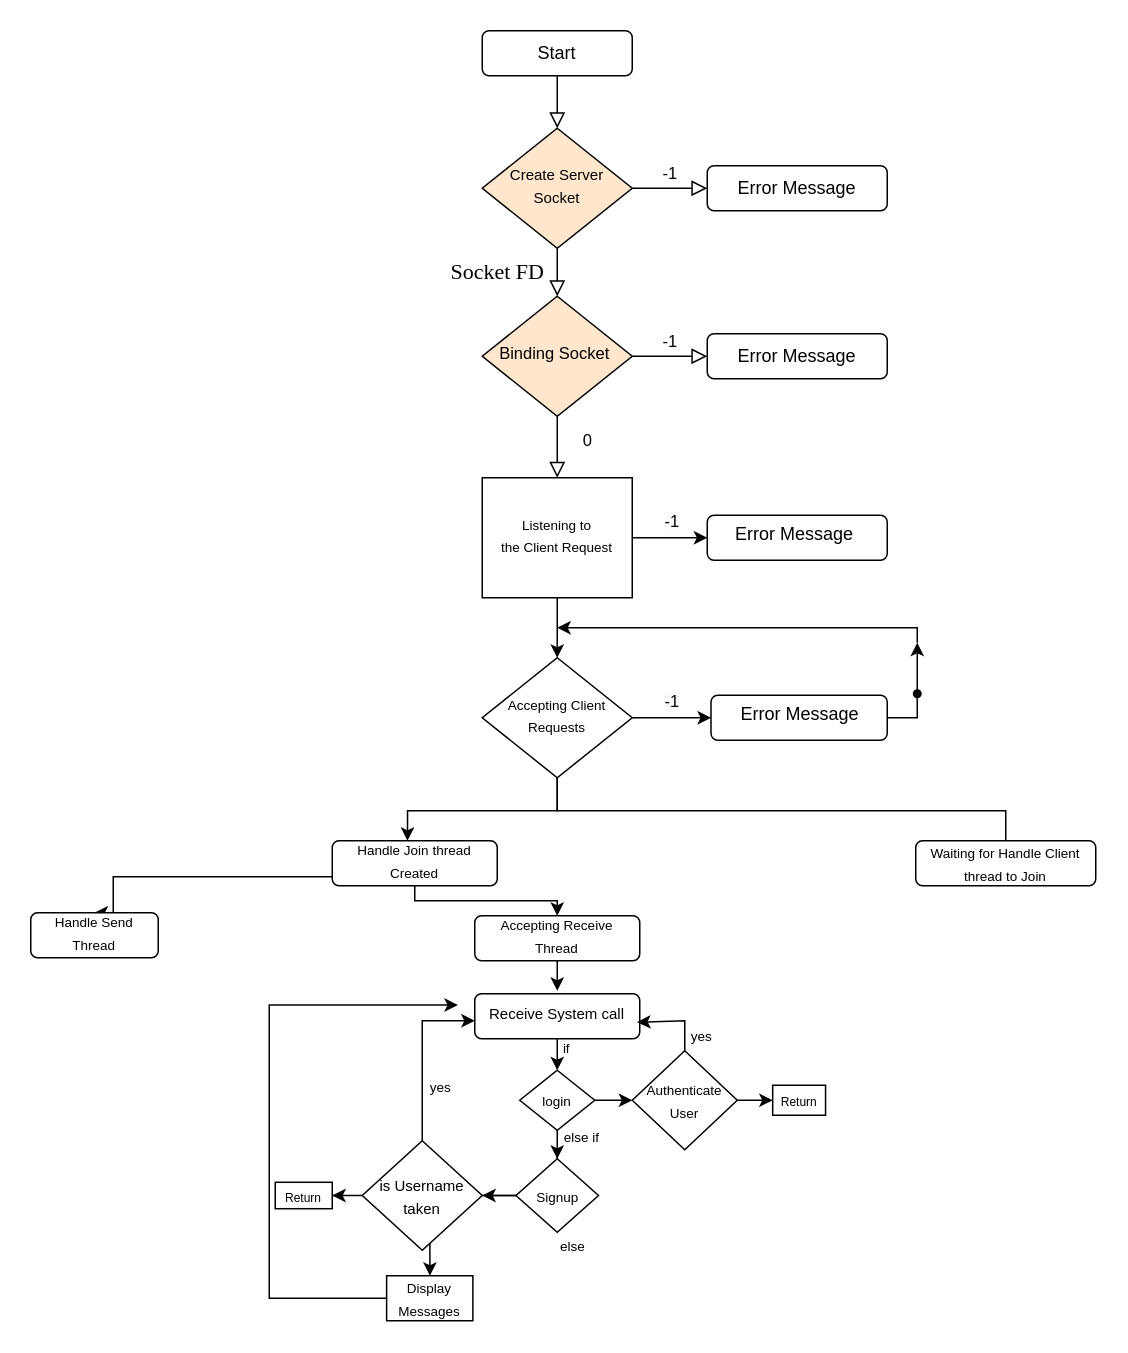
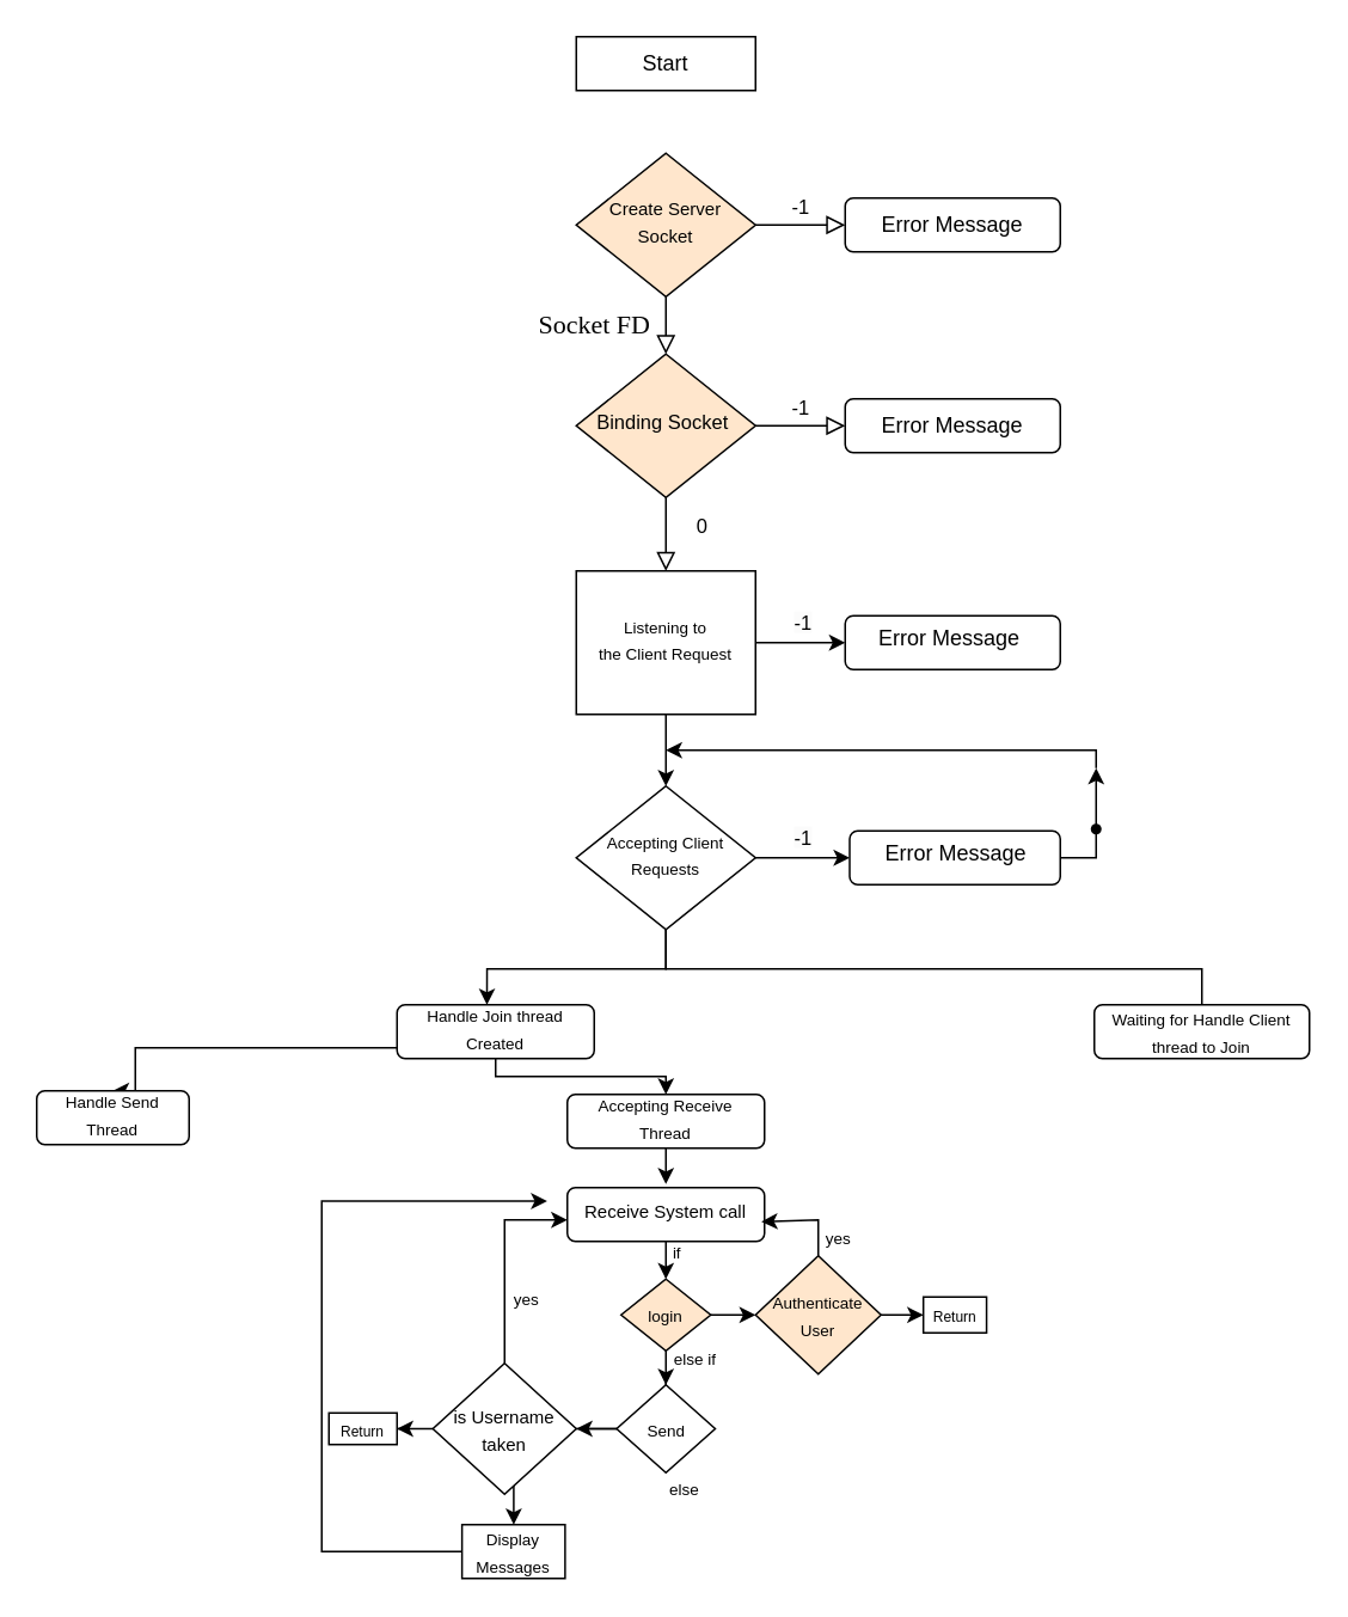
  <mxCell id="0" />
  <mxCell id="1" parent="0" />
- <mxCell id="2" value="" style="rounded=0;html=1;jettySize=auto;orthogonalLoop=1;fontSize=11;endArrow=block;endFill=0;endSize=8;strokeWidth=1;shadow=0;labelBackgroundColor=none;edgeStyle=orthogonalEdgeStyle;" parent="1" source="3" target="6" edge="1"><mxGeometry relative="1" as="geometry" /></mxCell>
- <mxCell id="3" value="Start" style="rounded=1;whiteSpace=wrap;html=1;fontSize=12;glass=0;strokeWidth=1;shadow=0;" parent="1" vertex="1"><mxGeometry x="321" y="20" width="100" height="30" as="geometry" /></mxCell>
+ <mxCell id="3" value="Start" style="whiteSpace=wrap;html=1;fontSize=12;glass=0;strokeWidth=1;shadow=0;rounded=0;" parent="1" vertex="1"><mxGeometry x="321" y="20" width="100" height="30" as="geometry" /></mxCell>
  <mxCell id="4" value="&lt;p style=&quot;margin:0in;font-family:Calibri;font-size:11.0pt&quot;&gt;Socket FD&lt;/p&gt;" style="rounded=0;html=1;jettySize=auto;orthogonalLoop=1;fontSize=11;endArrow=block;endFill=0;endSize=8;strokeWidth=1;shadow=0;labelBackgroundColor=none;edgeStyle=orthogonalEdgeStyle;" parent="1" source="6" target="10" edge="1"><mxGeometry y="40" relative="1" as="geometry"><mxPoint as="offset" /></mxGeometry></mxCell>
  <mxCell id="5" value="-1" style="edgeStyle=orthogonalEdgeStyle;rounded=0;html=1;jettySize=auto;orthogonalLoop=1;fontSize=11;endArrow=block;endFill=0;endSize=8;strokeWidth=1;shadow=0;labelBackgroundColor=none;" parent="1" source="6" target="7" edge="1"><mxGeometry y="10" relative="1" as="geometry"><mxPoint as="offset" /></mxGeometry></mxCell>
  <mxCell id="6" value="&lt;font style=&quot;font-size: 10px;&quot;&gt;Create Server Socket&lt;/font&gt;" style="rhombus;whiteSpace=wrap;html=1;shadow=0;fontFamily=Helvetica;fontSize=12;align=center;strokeWidth=1;spacing=6;spacingTop=-4;fillColor=#ffe6cc;" parent="1" vertex="1"><mxGeometry x="321" y="85" width="100" height="80" as="geometry" /></mxCell>
  <mxCell id="7" value="Error Message" style="rounded=1;whiteSpace=wrap;html=1;fontSize=12;glass=0;strokeWidth=1;shadow=0;" parent="1" vertex="1"><mxGeometry x="471" y="110" width="120" height="30" as="geometry" /></mxCell>
  <mxCell id="8" value="0" style="rounded=0;html=1;jettySize=auto;orthogonalLoop=1;fontSize=11;endArrow=block;endFill=0;endSize=8;strokeWidth=1;shadow=0;labelBackgroundColor=none;edgeStyle=orthogonalEdgeStyle;entryX=0.5;entryY=0;entryDx=0;entryDy=0;" parent="1" source="10" target="14" edge="1"><mxGeometry x="-0.24" y="20" relative="1" as="geometry"><mxPoint as="offset" /><mxPoint x="371" y="337" as="targetPoint" /></mxGeometry></mxCell>
  <mxCell id="9" value="-1" style="edgeStyle=orthogonalEdgeStyle;rounded=0;html=1;jettySize=auto;orthogonalLoop=1;fontSize=11;endArrow=block;endFill=0;endSize=8;strokeWidth=1;shadow=0;labelBackgroundColor=none;" parent="1" source="10" target="11" edge="1"><mxGeometry x="-0.007" y="10" relative="1" as="geometry"><mxPoint as="offset" /></mxGeometry></mxCell>
  <mxCell id="10" value="&lt;font style=&quot;font-size: 11px;&quot;&gt;Binding Socket&amp;nbsp;&lt;/font&gt;" style="rhombus;whiteSpace=wrap;html=1;shadow=0;fontFamily=Helvetica;fontSize=12;align=center;strokeWidth=1;spacing=6;spacingTop=-4;fillColor=#ffe6cc;" parent="1" vertex="1"><mxGeometry x="321" y="197" width="100" height="80" as="geometry" /></mxCell>
  <mxCell id="11" value="Error Message" style="rounded=1;whiteSpace=wrap;html=1;fontSize=12;glass=0;strokeWidth=1;shadow=0;" parent="1" vertex="1"><mxGeometry x="471" y="222" width="120" height="30" as="geometry" /></mxCell>
  <mxCell id="12" value="" style="edgeStyle=orthogonalEdgeStyle;rounded=0;orthogonalLoop=1;jettySize=auto;html=1;exitX=1;exitY=0.5;exitDx=0;exitDy=0;" edge="1" parent="1" source="14" target="15"><mxGeometry relative="1" as="geometry"><mxPoint x="431" y="358" as="sourcePoint" /></mxGeometry></mxCell>
  <mxCell id="13" value="" style="edgeStyle=orthogonalEdgeStyle;rounded=0;orthogonalLoop=1;jettySize=auto;html=1;exitX=0.5;exitY=1;exitDx=0;exitDy=0;" edge="1" parent="1" source="14" target="19"><mxGeometry relative="1" as="geometry"><mxPoint x="351" y="418" as="sourcePoint" /></mxGeometry></mxCell>
  <mxCell id="14" value="&lt;font style=&quot;font-size: 9px;&quot;&gt;Listening to &lt;br&gt;the Client Request&lt;/font&gt;" style="whiteSpace=wrap;html=1;shadow=0;fontFamily=Helvetica;fontSize=12;align=center;strokeWidth=1;spacing=6;spacingTop=-4;rounded=0;" vertex="1" parent="1"><mxGeometry x="321" y="318" width="100" height="80" as="geometry" /></mxCell>
  <mxCell id="15" value="Error Message&amp;nbsp;" style="rounded=1;whiteSpace=wrap;html=1;shadow=0;strokeWidth=1;spacing=6;spacingTop=-4;" vertex="1" parent="1"><mxGeometry x="471" y="343" width="120" height="30" as="geometry" /></mxCell>
  <mxCell id="16" value="" style="edgeStyle=orthogonalEdgeStyle;rounded=0;orthogonalLoop=1;jettySize=auto;html=1;" edge="1" parent="1" source="19" target="22"><mxGeometry relative="1" as="geometry" /></mxCell>
  <mxCell id="17" value="" style="edgeStyle=orthogonalEdgeStyle;rounded=0;orthogonalLoop=1;jettySize=auto;html=1;entryX=0.456;entryY=0.001;entryDx=0;entryDy=0;entryPerimeter=0;" edge="1" parent="1" target="28"><mxGeometry relative="1" as="geometry"><mxPoint x="371" y="493" as="sourcePoint" /><mxPoint x="271" y="560" as="targetPoint" /><Array as="points"><mxPoint x="371" y="540" /><mxPoint x="271" y="540" /></Array></mxGeometry></mxCell>
  <mxCell id="18" style="edgeStyle=orthogonalEdgeStyle;rounded=0;orthogonalLoop=1;jettySize=auto;html=1;exitX=0.5;exitY=1;exitDx=0;exitDy=0;entryX=0.5;entryY=0;entryDx=0;entryDy=0;endArrow=none;" edge="1" parent="1" source="19" target="29"><mxGeometry relative="1" as="geometry"><mxPoint x="581" y="702" as="targetPoint" /><mxPoint x="371" y="570" as="sourcePoint" /><Array as="points"><mxPoint x="371" y="540" /><mxPoint x="670" y="540" /></Array></mxGeometry></mxCell>
  <mxCell id="19" value="&lt;font style=&quot;font-size: 9px;&quot;&gt;Accepting Client Requests&lt;/font&gt;" style="rhombus;whiteSpace=wrap;html=1;shadow=0;fontFamily=Helvetica;fontSize=12;align=center;strokeWidth=1;spacing=6;spacingTop=-4;" vertex="1" parent="1"><mxGeometry x="321" y="438" width="100" height="80" as="geometry" /></mxCell>
  <mxCell id="20" value="&lt;span style=&quot;color: rgb(0, 0, 0); font-family: Helvetica; font-size: 11px; font-style: normal; font-variant-ligatures: normal; font-variant-caps: normal; font-weight: 400; letter-spacing: normal; orphans: 2; text-align: center; text-indent: 0px; text-transform: none; widows: 2; word-spacing: 0px; -webkit-text-stroke-width: 0px; background-color: rgb(251, 251, 251); text-decoration-thickness: initial; text-decoration-style: initial; text-decoration-color: initial; float: none; display: inline !important;&quot;&gt;-1&lt;/span&gt;" style="text;whiteSpace=wrap;html=1;" vertex="1" parent="1"><mxGeometry x="441" y="333" width="40" height="40" as="geometry" /></mxCell>
  <mxCell id="21" value="" style="edgeStyle=orthogonalEdgeStyle;rounded=0;orthogonalLoop=1;jettySize=auto;html=1;" edge="1" parent="1" source="22"><mxGeometry relative="1" as="geometry"><mxPoint x="611" y="428" as="targetPoint" /><Array as="points"><mxPoint x="611" y="478" /><mxPoint x="611" y="428" /></Array></mxGeometry></mxCell>
  <mxCell id="22" value="Error Message" style="rounded=1;whiteSpace=wrap;html=1;shadow=0;strokeWidth=1;spacing=6;spacingTop=-4;" vertex="1" parent="1"><mxGeometry x="473.5" y="463" width="117.5" height="30" as="geometry" /></mxCell>
  <mxCell id="23" value="&lt;span style=&quot;color: rgb(0, 0, 0); font-family: Helvetica; font-size: 11px; font-style: normal; font-variant-ligatures: normal; font-variant-caps: normal; font-weight: 400; letter-spacing: normal; orphans: 2; text-align: center; text-indent: 0px; text-transform: none; widows: 2; word-spacing: 0px; -webkit-text-stroke-width: 0px; background-color: rgb(251, 251, 251); text-decoration-thickness: initial; text-decoration-style: initial; text-decoration-color: initial; float: none; display: inline !important;&quot;&gt;-1&lt;/span&gt;" style="text;whiteSpace=wrap;html=1;" vertex="1" parent="1"><mxGeometry x="441" y="453" width="40" height="40" as="geometry" /></mxCell>
  <mxCell id="24" value="" style="edgeStyle=orthogonalEdgeStyle;rounded=0;orthogonalLoop=1;jettySize=auto;html=1;" edge="1" parent="1"><mxGeometry relative="1" as="geometry"><mxPoint x="611" y="428" as="sourcePoint" /><mxPoint x="371" y="418" as="targetPoint" /><Array as="points"><mxPoint x="611" y="418" /></Array></mxGeometry></mxCell>
  <mxCell id="25" value="" style="shape=waypoint;sketch=0;size=6;pointerEvents=1;points=[];fillColor=default;resizable=0;rotatable=0;perimeter=centerPerimeter;snapToPoint=1;rounded=1;shadow=0;strokeWidth=1;spacing=6;spacingTop=-4;" vertex="1" parent="1"><mxGeometry x="601" y="452" width="20" height="20" as="geometry" /></mxCell>
  <mxCell id="26" value="" style="edgeStyle=orthogonalEdgeStyle;rounded=0;orthogonalLoop=1;jettySize=auto;html=1;entryX=0.5;entryY=0;entryDx=0;entryDy=0;" edge="1" parent="1" target="30"><mxGeometry relative="1" as="geometry"><mxPoint x="273" y="574" as="sourcePoint" /><mxPoint x="54.5" y="629" as="targetPoint" /><Array as="points"><mxPoint x="273" y="584" /><mxPoint x="75" y="584" /></Array></mxGeometry></mxCell>
  <mxCell id="27" value="" style="edgeStyle=orthogonalEdgeStyle;rounded=0;orthogonalLoop=1;jettySize=auto;html=1;exitX=0.5;exitY=1;exitDx=0;exitDy=0;entryX=0.5;entryY=0;entryDx=0;entryDy=0;" edge="1" parent="1" source="28" target="41"><mxGeometry relative="1" as="geometry"><mxPoint x="261" y="650" as="sourcePoint" /><mxPoint x="371" y="600" as="targetPoint" /><Array as="points"><mxPoint x="276" y="600" /><mxPoint x="371" y="600" /></Array></mxGeometry></mxCell>
  <mxCell id="28" value="&lt;font style=&quot;font-size: 9px;&quot;&gt;Handle Join thread Created&lt;/font&gt;" style="rounded=1;whiteSpace=wrap;html=1;shadow=0;strokeWidth=1;spacing=6;spacingTop=-4;" vertex="1" parent="1"><mxGeometry x="221" y="560" width="110" height="30" as="geometry" /></mxCell>
  <mxCell id="29" value="&lt;font style=&quot;font-size: 9px;&quot;&gt;Waiting for Handle Client thread to Join&lt;/font&gt;" style="rounded=1;whiteSpace=wrap;html=1;" vertex="1" parent="1"><mxGeometry x="610" y="560" width="120" height="30" as="geometry" /></mxCell>
  <mxCell id="30" value="&lt;font style=&quot;font-size: 9px;&quot;&gt;Handle Send Thread&lt;/font&gt;" style="rounded=1;whiteSpace=wrap;html=1;shadow=0;strokeWidth=1;spacing=6;spacingTop=-4;" vertex="1" parent="1"><mxGeometry x="20" y="608" width="85" height="30" as="geometry" /></mxCell>
  <mxCell id="31" value="" style="edgeStyle=orthogonalEdgeStyle;rounded=0;orthogonalLoop=1;jettySize=auto;html=1;" edge="1" parent="1" source="32" target="35"><mxGeometry relative="1" as="geometry" /></mxCell>
  <mxCell id="32" value="&lt;font size=&quot;1&quot;&gt;Receive System call&lt;/font&gt;" style="rounded=1;whiteSpace=wrap;html=1;shadow=0;strokeWidth=1;spacing=6;spacingTop=-4;" vertex="1" parent="1"><mxGeometry x="316" y="662" width="110" height="30" as="geometry" /></mxCell>
  <mxCell id="33" value="" style="edgeStyle=orthogonalEdgeStyle;rounded=0;orthogonalLoop=1;jettySize=auto;html=1;" edge="1" parent="1" source="35" target="39"><mxGeometry relative="1" as="geometry" /></mxCell>
  <mxCell id="34" value="" style="edgeStyle=orthogonalEdgeStyle;rounded=0;orthogonalLoop=1;jettySize=auto;html=1;" edge="1" parent="1" source="35" target="48"><mxGeometry relative="1" as="geometry" /></mxCell>
- <mxCell id="35" value="&lt;font style=&quot;font-size: 9px;&quot;&gt;login&lt;/font&gt;" style="rhombus;whiteSpace=wrap;html=1;" vertex="1" parent="1"><mxGeometry x="346" y="713" width="50" height="40" as="geometry" /></mxCell>
+ <mxCell id="35" value="&lt;font style=&quot;font-size: 9px;&quot;&gt;login&lt;/font&gt;" style="rhombus;whiteSpace=wrap;html=1;fillColor=#ffe6cc;" vertex="1" parent="1"><mxGeometry x="346" y="713" width="50" height="40" as="geometry" /></mxCell>
  <mxCell id="36" value="&lt;font style=&quot;font-size: 9px;&quot;&gt;if&lt;/font&gt;" style="text;html=1;align=center;verticalAlign=middle;resizable=0;points=[];autosize=1;strokeColor=none;fillColor=none;" vertex="1" parent="1"><mxGeometry x="362" y="683" width="30" height="30" as="geometry" /></mxCell>
  <mxCell id="37" value="" style="edgeStyle=orthogonalEdgeStyle;rounded=0;orthogonalLoop=1;jettySize=auto;html=1;" edge="1" parent="1" source="39" target="44"><mxGeometry relative="1" as="geometry" /></mxCell>
  <mxCell id="38" value="" style="edgeStyle=orthogonalEdgeStyle;rounded=0;orthogonalLoop=1;jettySize=auto;html=1;" edge="1" parent="1" source="39" target="52"><mxGeometry relative="1" as="geometry" /></mxCell>
- <mxCell id="39" value="&lt;font style=&quot;font-size: 9px;&quot;&gt;Signup&lt;/font&gt;" style="rhombus;whiteSpace=wrap;html=1;" vertex="1" parent="1"><mxGeometry x="343.5" y="772" width="55" height="49" as="geometry" /></mxCell>
+ <mxCell id="39" value="&lt;font style=&quot;font-size: 9px;&quot;&gt;Send&lt;/font&gt;" style="rhombus;whiteSpace=wrap;html=1;" vertex="1" parent="1"><mxGeometry x="343.5" y="772" width="55" height="49" as="geometry" /></mxCell>
  <mxCell id="40" value="" style="edgeStyle=orthogonalEdgeStyle;rounded=0;orthogonalLoop=1;jettySize=auto;html=1;" edge="1" parent="1" source="41"><mxGeometry relative="1" as="geometry"><mxPoint x="371" y="660" as="targetPoint" /><Array as="points"><mxPoint x="371" y="660" /></Array></mxGeometry></mxCell>
  <mxCell id="41" value="&lt;font style=&quot;font-size: 9px;&quot;&gt;Accepting Receive Thread&lt;/font&gt;" style="rounded=1;whiteSpace=wrap;html=1;shadow=0;strokeWidth=1;spacing=6;spacingTop=-4;" vertex="1" parent="1"><mxGeometry x="316" y="610" width="110" height="30" as="geometry" /></mxCell>
  <mxCell id="42" value="&lt;font style=&quot;font-size: 9px;&quot;&gt;else if&lt;/font&gt;" style="text;html=1;align=center;verticalAlign=middle;resizable=0;points=[];autosize=1;strokeColor=none;fillColor=none;" vertex="1" parent="1"><mxGeometry x="362" y="742" width="50" height="30" as="geometry" /></mxCell>
  <mxCell id="43" value="" style="edgeStyle=orthogonalEdgeStyle;rounded=0;orthogonalLoop=1;jettySize=auto;html=1;entryX=0;entryY=0.25;entryDx=0;entryDy=0;exitX=0;exitY=0.5;exitDx=0;exitDy=0;" edge="1" parent="1" source="44"><mxGeometry relative="1" as="geometry"><mxPoint x="331" y="865.022" as="sourcePoint" /><mxPoint x="304.75" y="669.5" as="targetPoint" /><Array as="points"><mxPoint x="179" y="865" /><mxPoint x="179" y="670" /></Array></mxGeometry></mxCell>
  <mxCell id="44" value="&lt;font style=&quot;font-size: 9px;&quot;&gt;Display Messages&lt;/font&gt;" style="rounded=0;whiteSpace=wrap;html=1;" vertex="1" parent="1"><mxGeometry x="257.25" y="850" width="57.5" height="30" as="geometry" /></mxCell>
  <mxCell id="45" value="&lt;font style=&quot;font-size: 9px;&quot;&gt;else&lt;/font&gt;" style="text;html=1;align=center;verticalAlign=middle;resizable=0;points=[];autosize=1;strokeColor=none;fillColor=none;" vertex="1" parent="1"><mxGeometry x="361" y="815" width="40" height="30" as="geometry" /></mxCell>
  <mxCell id="46" value="" style="edgeStyle=orthogonalEdgeStyle;rounded=0;orthogonalLoop=1;jettySize=auto;html=1;entryX=0.984;entryY=0.633;entryDx=0;entryDy=0;entryPerimeter=0;" edge="1" parent="1" source="48" target="32"><mxGeometry relative="1" as="geometry"><mxPoint x="431" y="680" as="targetPoint" /><Array as="points"><mxPoint x="456" y="680" /><mxPoint x="424" y="680" /></Array></mxGeometry></mxCell>
  <mxCell id="47" value="" style="edgeStyle=orthogonalEdgeStyle;rounded=0;orthogonalLoop=1;jettySize=auto;html=1;" edge="1" parent="1" source="48" target="49"><mxGeometry relative="1" as="geometry" /></mxCell>
- <mxCell id="48" value="&lt;p style=&quot;line-height: 100%;&quot;&gt;&lt;/p&gt;&lt;div style=&quot;&quot;&gt;&lt;span style=&quot;background-color: initial;&quot;&gt;&lt;font style=&quot;font-size: 9px;&quot;&gt;Authenticate User&lt;/font&gt;&lt;/span&gt;&lt;/div&gt;&lt;p&gt;&lt;/p&gt;" style="rhombus;whiteSpace=wrap;html=1;align=center;" vertex="1" parent="1"><mxGeometry x="421" y="700" width="70" height="66" as="geometry" /></mxCell>
+ <mxCell id="48" value="&lt;p style=&quot;line-height: 100%;&quot;&gt;&lt;/p&gt;&lt;div style=&quot;&quot;&gt;&lt;span style=&quot;background-color: initial;&quot;&gt;&lt;font style=&quot;font-size: 9px;&quot;&gt;Authenticate User&lt;/font&gt;&lt;/span&gt;&lt;/div&gt;&lt;p&gt;&lt;/p&gt;" style="rhombus;whiteSpace=wrap;html=1;align=center;fillColor=#ffe6cc;" vertex="1" parent="1"><mxGeometry x="421" y="700" width="70" height="66" as="geometry" /></mxCell>
  <mxCell id="49" value="&lt;font style=&quot;font-size: 8px;&quot;&gt;Return&lt;/font&gt;" style="whiteSpace=wrap;html=1;" vertex="1" parent="1"><mxGeometry x="514.63" y="723" width="35.25" height="20" as="geometry" /></mxCell>
  <mxCell id="50" value="" style="edgeStyle=orthogonalEdgeStyle;rounded=0;orthogonalLoop=1;jettySize=auto;html=1;" edge="1" parent="1" source="52" target="32"><mxGeometry relative="1" as="geometry"><Array as="points"><mxPoint x="281" y="680" /></Array></mxGeometry></mxCell>
  <mxCell id="51" value="" style="edgeStyle=orthogonalEdgeStyle;rounded=0;orthogonalLoop=1;jettySize=auto;html=1;" edge="1" parent="1" source="52" target="55"><mxGeometry relative="1" as="geometry" /></mxCell>
  <mxCell id="52" value="&lt;font size=&quot;1&quot;&gt;is Username taken&lt;/font&gt;" style="rhombus;whiteSpace=wrap;html=1;" vertex="1" parent="1"><mxGeometry x="241" y="760" width="80" height="73" as="geometry" /></mxCell>
  <mxCell id="53" value="&lt;font style=&quot;font-size: 9px;&quot;&gt;yes&lt;/font&gt;" style="text;html=1;align=center;verticalAlign=middle;resizable=0;points=[];autosize=1;strokeColor=none;fillColor=none;" vertex="1" parent="1"><mxGeometry x="447" y="675" width="40" height="30" as="geometry" /></mxCell>
  <mxCell id="54" value="&lt;font style=&quot;font-size: 9px;&quot;&gt;yes&lt;/font&gt;" style="text;html=1;align=center;verticalAlign=middle;resizable=0;points=[];autosize=1;strokeColor=none;fillColor=none;" vertex="1" parent="1"><mxGeometry x="273" y="709" width="40" height="30" as="geometry" /></mxCell>
  <mxCell id="55" value="&lt;font style=&quot;font-size: 8px;&quot;&gt;Return&lt;/font&gt;" style="whiteSpace=wrap;html=1;align=center;" vertex="1" parent="1"><mxGeometry x="183" y="787.69" width="38" height="17.62" as="geometry" /></mxCell>
